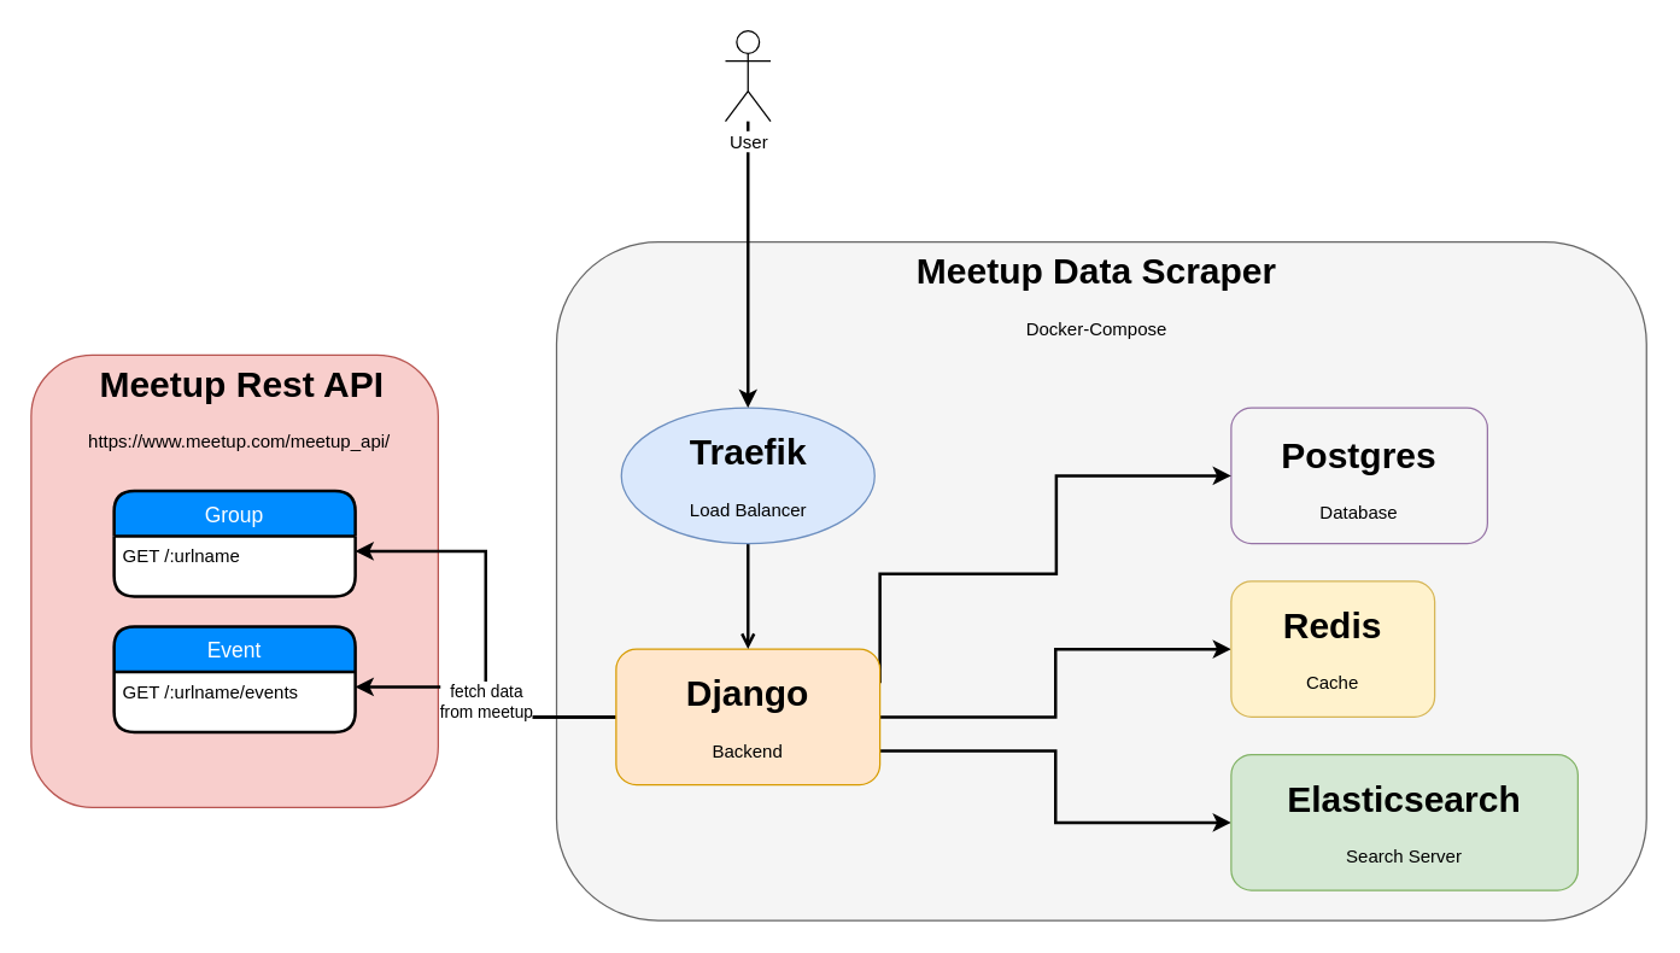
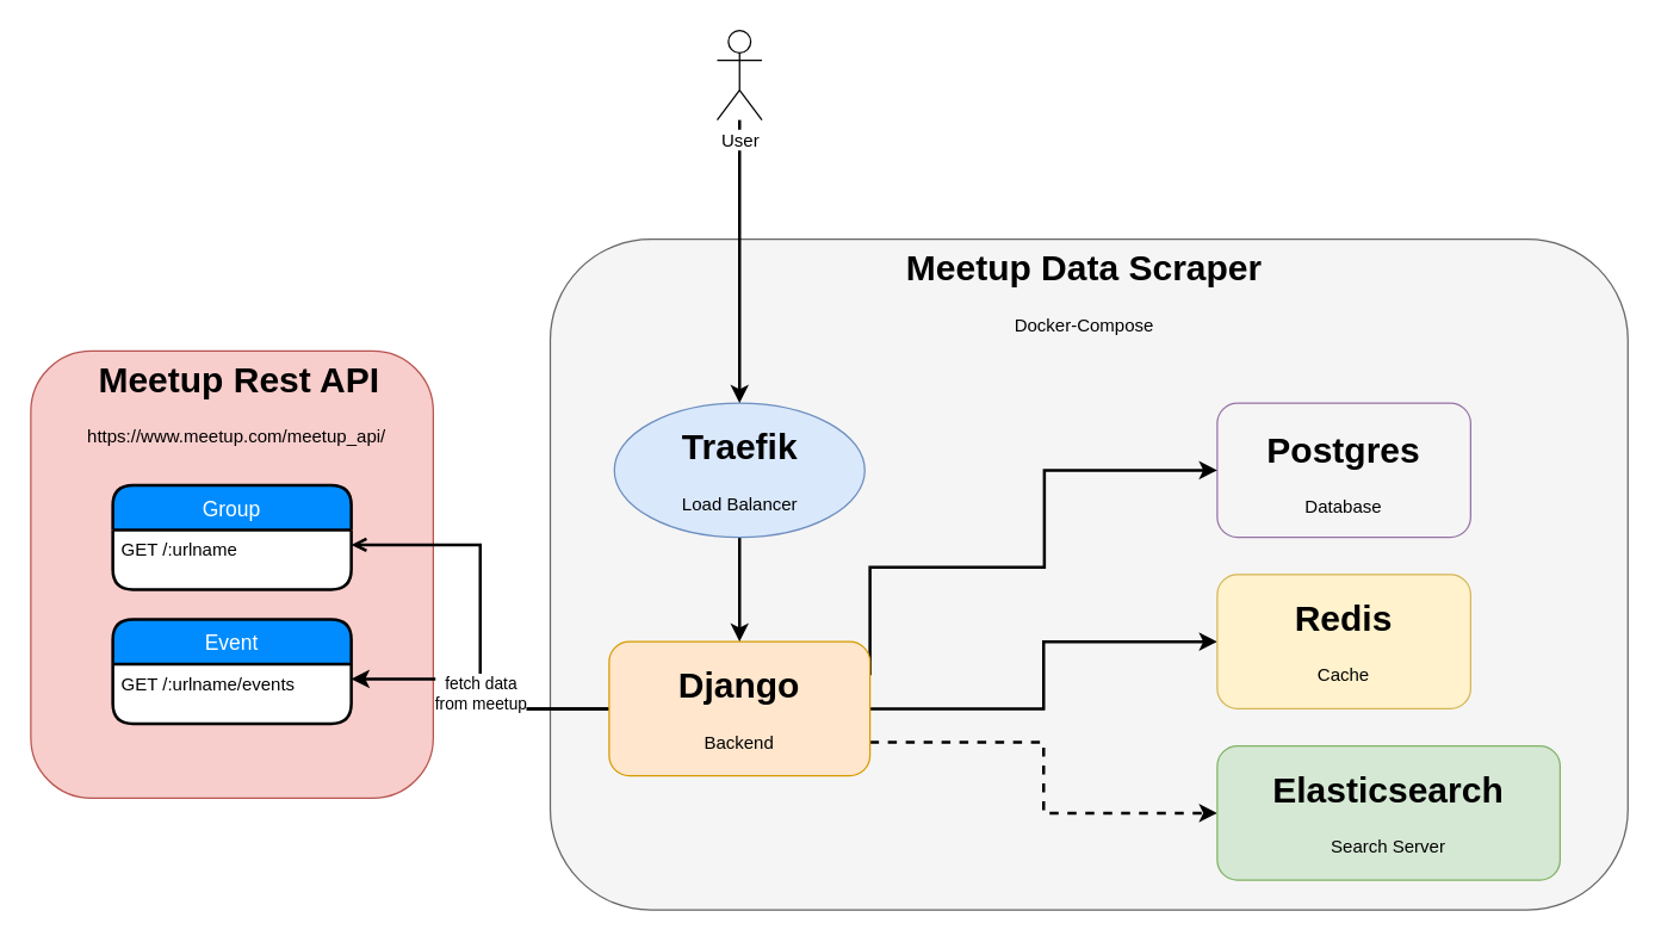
  <mxCell id="0" />
  <mxCell id="1" parent="0" />
  <mxCell id="2" value="" style="rounded=1;whiteSpace=wrap;html=1;fillColor=#f8cecc;strokeColor=#b85450;" vertex="1" parent="1"><mxGeometry x="20" y="235" width="270" height="300" as="geometry" /></mxCell>
  <mxCell id="3" value="&lt;h1&gt;Meetup Rest API&lt;/h1&gt;&lt;p&gt;https://www.meetup.com/meetup_api/&amp;nbsp;&lt;/p&gt;" style="text;html=1;strokeColor=none;fillColor=none;spacing=5;spacingTop=-20;whiteSpace=wrap;overflow=hidden;rounded=0;align=center;" vertex="1" parent="1"><mxGeometry x="50" y="235" width="220" height="90" as="geometry" /></mxCell>
  <mxCell id="4" value="Group" style="swimlane;childLayout=stackLayout;horizontal=1;startSize=30;horizontalStack=0;fillColor=#008cff;fontColor=#FFFFFF;rounded=1;fontSize=14;fontStyle=0;strokeWidth=2;resizeParent=0;resizeLast=1;shadow=0;dashed=0;align=center;swimlaneFillColor=#ffffff;" vertex="1" parent="1"><mxGeometry x="75" y="325" width="160" height="70" as="geometry" /></mxCell>
  <mxCell id="5" value="GET /:urlname          " style="align=left;strokeColor=none;fillColor=none;spacingLeft=4;fontSize=12;verticalAlign=top;resizable=0;rotatable=0;part=1;" vertex="1" parent="4"><mxGeometry y="30" width="160" height="40" as="geometry" /></mxCell>
  <mxCell id="6" value="Event" style="swimlane;childLayout=stackLayout;horizontal=1;startSize=30;horizontalStack=0;fillColor=#008cff;fontColor=#FFFFFF;rounded=1;fontSize=14;fontStyle=0;strokeWidth=2;resizeParent=0;resizeLast=1;shadow=0;dashed=0;align=center;gradientColor=none;swimlaneFillColor=#ffffff;" vertex="1" parent="1"><mxGeometry x="75" y="415" width="160" height="70" as="geometry" /></mxCell>
  <mxCell id="7" value="GET /:urlname/events&#10;          " style="align=left;strokeColor=none;fillColor=none;spacingLeft=4;fontSize=12;verticalAlign=top;resizable=0;rotatable=0;part=1;" vertex="1" parent="6"><mxGeometry y="30" width="160" height="40" as="geometry" /></mxCell>
  <mxCell id="8" value="" style="rounded=1;whiteSpace=wrap;html=1;align=center;fillColor=#f5f5f5;strokeColor=#666666;fontColor=#333333;" vertex="1" parent="1"><mxGeometry x="368.5" y="160" width="723" height="450" as="geometry" /></mxCell>
  <mxCell id="9" value="&lt;h1&gt;Meetup Data Scraper&lt;/h1&gt;&lt;p&gt;Docker-Compose&lt;/p&gt;" style="text;html=1;strokeColor=none;fillColor=none;spacing=5;spacingTop=-20;whiteSpace=wrap;overflow=hidden;rounded=0;align=center;" vertex="1" parent="1"><mxGeometry x="411.5" y="160" width="630" height="70" as="geometry" /></mxCell>
  <mxCell id="10" value="&lt;h1 style=&quot;white-space: normal&quot;&gt;Postgres&lt;/h1&gt;&lt;p style=&quot;white-space: normal&quot;&gt;Database&lt;/p&gt;" style="rounded=1;whiteSpace=wrap;html=1;align=center;fillColor=#f5f5f5;strokeColor=#9673a6;" vertex="1" parent="1"><mxGeometry x="816" y="270" width="170" height="90" as="geometry" /></mxCell>
  <mxCell id="11" style="edgeStyle=orthogonalEdgeStyle;rounded=0;orthogonalLoop=1;jettySize=auto;html=1;exitX=1;exitY=0.5;exitDx=0;exitDy=0;startArrow=none;startFill=0;strokeWidth=2;" edge="1" parent="1" source="16" target="17"><mxGeometry relative="1" as="geometry" /></mxCell>
  <mxCell id="12" style="edgeStyle=orthogonalEdgeStyle;rounded=0;orthogonalLoop=1;jettySize=auto;html=1;exitX=1;exitY=0.25;exitDx=0;exitDy=0;entryX=0;entryY=0.5;entryDx=0;entryDy=0;startArrow=none;startFill=0;strokeWidth=2;" edge="1" parent="1" source="16" target="10"><mxGeometry relative="1" as="geometry"><Array as="points"><mxPoint x="583" y="380" /><mxPoint x="700" y="380" /><mxPoint x="700" y="315" /></Array></mxGeometry></mxCell>
- <mxCell id="13" style="edgeStyle=orthogonalEdgeStyle;rounded=0;orthogonalLoop=1;jettySize=auto;html=1;exitX=1;exitY=0.75;exitDx=0;exitDy=0;entryX=0;entryY=0.5;entryDx=0;entryDy=0;startArrow=none;startFill=0;strokeWidth=2;" edge="1" parent="1" source="16" target="20"><mxGeometry relative="1" as="geometry" /></mxCell>
- <mxCell id="14" style="edgeStyle=orthogonalEdgeStyle;rounded=0;orthogonalLoop=1;jettySize=auto;html=1;exitX=0;exitY=0.5;exitDx=0;exitDy=0;entryX=1;entryY=0.25;entryDx=0;entryDy=0;startArrow=none;startFill=0;strokeWidth=2;" edge="1" parent="1" source="16" target="5"><mxGeometry relative="1" as="geometry" /></mxCell>
+ <mxCell id="13" style="edgeStyle=orthogonalEdgeStyle;rounded=0;orthogonalLoop=1;jettySize=auto;html=1;exitX=1;exitY=0.75;exitDx=0;exitDy=0;entryX=0;entryY=0.5;entryDx=0;entryDy=0;startArrow=none;startFill=0;strokeWidth=2;dashed=1;" edge="1" parent="1" source="16" target="20"><mxGeometry relative="1" as="geometry" /></mxCell>
+ <mxCell id="14" style="edgeStyle=orthogonalEdgeStyle;rounded=0;orthogonalLoop=1;jettySize=auto;html=1;exitX=0;exitY=0.5;exitDx=0;exitDy=0;entryX=1;entryY=0.25;entryDx=0;entryDy=0;startArrow=none;startFill=0;strokeWidth=2;endArrow=open;" edge="1" parent="1" source="16" target="5"><mxGeometry relative="1" as="geometry" /></mxCell>
  <mxCell id="15" value="fetch data&lt;br&gt;from meetup" style="edgeStyle=orthogonalEdgeStyle;rounded=0;orthogonalLoop=1;jettySize=auto;html=1;exitX=0;exitY=0.5;exitDx=0;exitDy=0;entryX=1;entryY=0.25;entryDx=0;entryDy=0;startArrow=none;startFill=0;strokeWidth=2;" edge="1" parent="1" source="16" target="7"><mxGeometry relative="1" as="geometry" /></mxCell>
  <mxCell id="16" value="&lt;h1&gt;Django&lt;/h1&gt;&lt;h1&gt;&lt;p style=&quot;font-size: 12px ; font-weight: 400&quot;&gt;Backend&lt;/p&gt;&lt;/h1&gt;" style="rounded=1;whiteSpace=wrap;html=1;align=center;fillColor=#ffe6cc;strokeColor=#d79b00;" vertex="1" parent="1"><mxGeometry x="408" y="430" width="175" height="90" as="geometry" /></mxCell>
- <mxCell id="17" value="&lt;h1&gt;Redis&lt;/h1&gt;&lt;h1&gt;&lt;p style=&quot;font-size: 12px ; font-weight: 400&quot;&gt;Cache&lt;/p&gt;&lt;/h1&gt;" style="rounded=1;whiteSpace=wrap;html=1;align=center;fillColor=#fff2cc;strokeColor=#d6b656;" vertex="1" parent="1"><mxGeometry x="816" y="385" width="135" height="90" as="geometry" /></mxCell>
- <mxCell id="18" style="edgeStyle=orthogonalEdgeStyle;rounded=0;orthogonalLoop=1;jettySize=auto;html=1;exitX=0.5;exitY=1;exitDx=0;exitDy=0;startArrow=none;startFill=0;strokeWidth=2;endArrow=open;" edge="1" parent="1" source="19" target="16"><mxGeometry relative="1" as="geometry" /></mxCell>
+ <mxCell id="17" value="&lt;h1&gt;Redis&lt;/h1&gt;&lt;h1&gt;&lt;p style=&quot;font-size: 12px ; font-weight: 400&quot;&gt;Cache&lt;/p&gt;&lt;/h1&gt;" style="rounded=1;whiteSpace=wrap;html=1;align=center;fillColor=#fff2cc;strokeColor=#d6b656;" vertex="1" parent="1"><mxGeometry x="816" y="385" width="170" height="90" as="geometry" /></mxCell>
+ <mxCell id="18" style="edgeStyle=orthogonalEdgeStyle;rounded=0;orthogonalLoop=1;jettySize=auto;html=1;exitX=0.5;exitY=1;exitDx=0;exitDy=0;startArrow=none;startFill=0;strokeWidth=2;" edge="1" parent="1" source="19" target="16"><mxGeometry relative="1" as="geometry" /></mxCell>
  <mxCell id="19" value="&lt;h1&gt;Traefik&lt;/h1&gt;&lt;h1&gt;&lt;p style=&quot;font-size: 12px ; font-weight: 400&quot;&gt;Load Balancer&lt;/p&gt;&lt;/h1&gt;" style="ellipse;whiteSpace=wrap;html=1;align=center;fillColor=#dae8fc;strokeColor=#6c8ebf;" vertex="1" parent="1"><mxGeometry x="411.5" y="270" width="168" height="90" as="geometry" /></mxCell>
  <mxCell id="20" value="&lt;h1&gt;Elasticsearch&lt;/h1&gt;&lt;h1&gt;&lt;p style=&quot;font-size: 12px ; font-weight: 400&quot;&gt;Search Server&lt;/p&gt;&lt;/h1&gt;" style="rounded=1;whiteSpace=wrap;html=1;align=center;fillColor=#d5e8d4;strokeColor=#82b366;" vertex="1" parent="1"><mxGeometry x="816" y="500" width="230" height="90" as="geometry" /></mxCell>
  <mxCell id="21" style="edgeStyle=orthogonalEdgeStyle;rounded=0;orthogonalLoop=1;jettySize=auto;html=1;startArrow=none;startFill=0;strokeWidth=2;" edge="1" parent="1" source="22" target="19"><mxGeometry relative="1" as="geometry" /></mxCell>
  <mxCell id="22" value="User" style="shape=umlActor;verticalLabelPosition=bottom;labelBackgroundColor=#ffffff;verticalAlign=top;html=1;outlineConnect=0;gradientColor=none;align=center;" vertex="1" parent="1"><mxGeometry x="480.5" y="20" width="30" height="60" as="geometry" /></mxCell>
